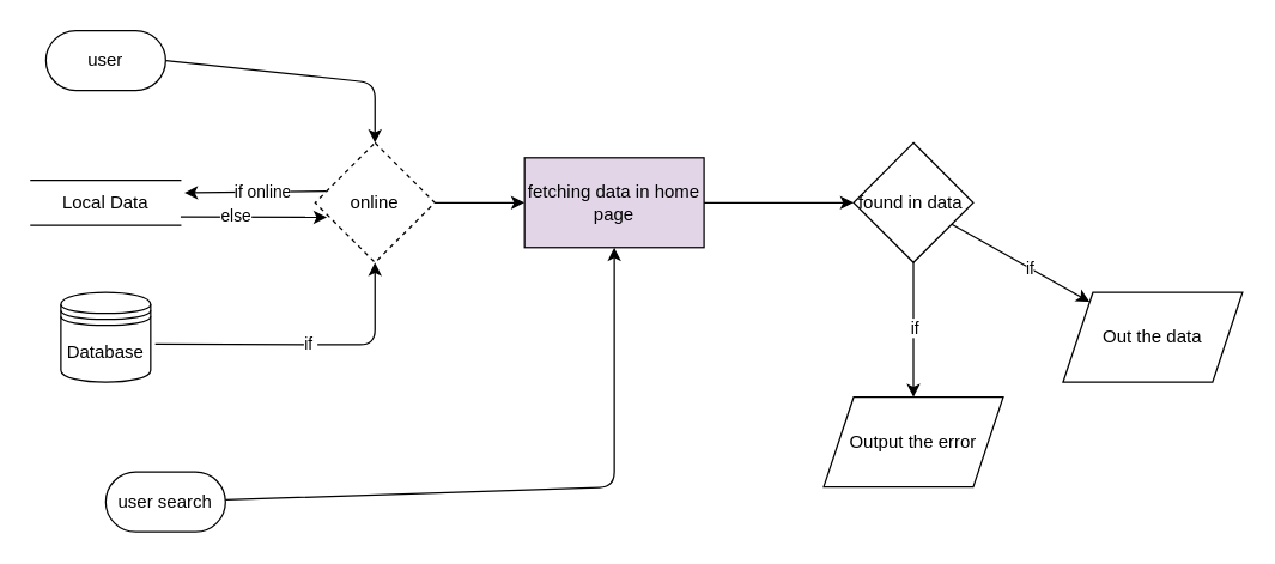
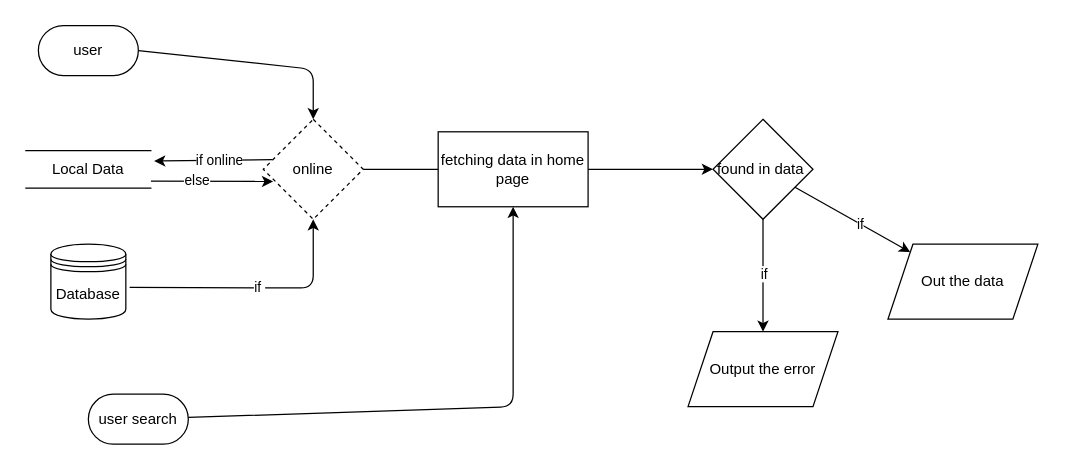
  <mxCell id="0" />
  <mxCell id="1" parent="0" />
  <mxCell id="2" value="Database" style="shape=datastore;whiteSpace=wrap;html=1;" vertex="1" parent="1"><mxGeometry x="40" y="195" width="60" height="60" as="geometry" /></mxCell>
- <mxCell id="3" value="" style="edgeStyle=none;html=1;" edge="1" parent="1" source="6" target="14"><mxGeometry relative="1" as="geometry" /></mxCell>
+ <mxCell id="3" value="" style="edgeStyle=none;html=1;endArrow=none;" edge="1" parent="1" source="6" target="14"><mxGeometry relative="1" as="geometry" /></mxCell>
  <mxCell id="4" style="edgeStyle=none;html=1;entryX=1.026;entryY=0.28;entryDx=0;entryDy=0;entryPerimeter=0;exitX=0.092;exitY=0.403;exitDx=0;exitDy=0;exitPerimeter=0;" edge="1" parent="1" source="6" target="10"><mxGeometry relative="1" as="geometry"><mxPoint x="210" y="129" as="sourcePoint" /><mxPoint x="140" y="129" as="targetPoint" /></mxGeometry></mxCell>
  <mxCell id="5" value="if online" style="edgeLabel;html=1;align=center;verticalAlign=middle;resizable=0;points=[];" vertex="1" connectable="0" parent="4"><mxGeometry x="0.16" relative="1" as="geometry"><mxPoint x="12" as="offset" /></mxGeometry></mxCell>
  <mxCell id="6" value="online" style="rhombus;whiteSpace=wrap;html=1;dashed=1;" vertex="1" parent="1"><mxGeometry x="210" y="95" width="80" height="80" as="geometry" /></mxCell>
  <mxCell id="7" style="edgeStyle=none;html=1;entryX=0.5;entryY=0;entryDx=0;entryDy=0;exitX=1;exitY=0.5;exitDx=0;exitDy=0;" edge="1" parent="1" source="15" target="6"><mxGeometry relative="1" as="geometry"><mxPoint x="130" y="55" as="sourcePoint" /><Array as="points"><mxPoint x="250" y="55" /></Array></mxGeometry></mxCell>
  <mxCell id="8" value="" style="edgeStyle=none;html=1;exitX=0.998;exitY=0.817;exitDx=0;exitDy=0;exitPerimeter=0;entryX=0.099;entryY=0.622;entryDx=0;entryDy=0;entryPerimeter=0;" edge="1" parent="1" source="10" target="6"><mxGeometry relative="1" as="geometry"><mxPoint x="140" y="144" as="sourcePoint" /><mxPoint x="210" y="144" as="targetPoint" /><Array as="points" /></mxGeometry></mxCell>
  <mxCell id="9" value="else" style="edgeLabel;html=1;align=center;verticalAlign=middle;resizable=0;points=[];" vertex="1" connectable="0" parent="8"><mxGeometry x="-0.248" y="1" relative="1" as="geometry"><mxPoint as="offset" /></mxGeometry></mxCell>
  <mxCell id="10" value="Local Data" style="html=1;dashed=0;whiteSpace=wrap;shape=partialRectangle;right=0;left=0;" vertex="1" parent="1"><mxGeometry x="20" y="120" width="100" height="30" as="geometry" /></mxCell>
  <mxCell id="11" style="edgeStyle=none;html=1;exitX=1.051;exitY=0.576;exitDx=0;exitDy=0;exitPerimeter=0;" edge="1" parent="1" source="2" target="6"><mxGeometry relative="1" as="geometry"><Array as="points"><mxPoint x="250" y="230" /></Array></mxGeometry></mxCell>
  <mxCell id="12" value="if&amp;nbsp;" style="edgeLabel;html=1;align=center;verticalAlign=middle;resizable=0;points=[];" vertex="1" connectable="0" parent="11"><mxGeometry x="0.018" relative="1" as="geometry"><mxPoint as="offset" /></mxGeometry></mxCell>
  <mxCell id="13" value="" style="edgeStyle=none;html=1;" edge="1" parent="1" source="14" target="22"><mxGeometry relative="1" as="geometry" /></mxCell>
- <mxCell id="14" value="fetching data in home page" style="whiteSpace=wrap;html=1;fillColor=#e1d5e7;" vertex="1" parent="1"><mxGeometry x="350" y="105" width="120" height="60" as="geometry" /></mxCell>
+ <mxCell id="14" value="fetching data in home page" style="whiteSpace=wrap;html=1;" vertex="1" parent="1"><mxGeometry x="350" y="105" width="120" height="60" as="geometry" /></mxCell>
  <mxCell id="15" value="user" style="rounded=1;whiteSpace=wrap;html=1;arcSize=50;" vertex="1" parent="1"><mxGeometry x="30" y="20" width="80" height="40" as="geometry" /></mxCell>
  <mxCell id="16" style="edgeStyle=none;html=1;entryX=0.5;entryY=1;entryDx=0;entryDy=0;" edge="1" parent="1" source="17" target="14"><mxGeometry relative="1" as="geometry"><mxPoint x="600" y="325" as="targetPoint" /><Array as="points"><mxPoint x="410" y="325" /></Array></mxGeometry></mxCell>
  <mxCell id="17" value="user search" style="rounded=1;whiteSpace=wrap;html=1;arcSize=50;" vertex="1" parent="1"><mxGeometry x="70" y="315" width="80" height="40" as="geometry" /></mxCell>
  <mxCell id="18" value="" style="edgeStyle=none;html=1;" edge="1" parent="1" source="22" target="23"><mxGeometry relative="1" as="geometry" /></mxCell>
  <mxCell id="19" value="if" style="edgeLabel;html=1;align=center;verticalAlign=middle;resizable=0;points=[];" vertex="1" connectable="0" parent="18"><mxGeometry x="-0.041" relative="1" as="geometry"><mxPoint as="offset" /></mxGeometry></mxCell>
  <mxCell id="20" value="" style="edgeStyle=none;html=1;" edge="1" parent="1" source="22" target="24"><mxGeometry relative="1" as="geometry" /></mxCell>
  <mxCell id="21" value="if" style="edgeLabel;html=1;align=center;verticalAlign=middle;resizable=0;points=[];" vertex="1" connectable="0" parent="20"><mxGeometry x="0.107" relative="1" as="geometry"><mxPoint as="offset" /></mxGeometry></mxCell>
  <mxCell id="22" value="found in data&amp;nbsp;" style="rhombus;whiteSpace=wrap;html=1;" vertex="1" parent="1"><mxGeometry x="570" y="95" width="80" height="80" as="geometry" /></mxCell>
  <mxCell id="23" value="Output the error" style="shape=parallelogram;perimeter=parallelogramPerimeter;whiteSpace=wrap;html=1;fixedSize=1;" vertex="1" parent="1"><mxGeometry x="550" y="265" width="120" height="60" as="geometry" /></mxCell>
  <mxCell id="24" value="Out the data" style="shape=parallelogram;perimeter=parallelogramPerimeter;whiteSpace=wrap;html=1;fixedSize=1;" vertex="1" parent="1"><mxGeometry x="710" y="195" width="120" height="60" as="geometry" /></mxCell>
